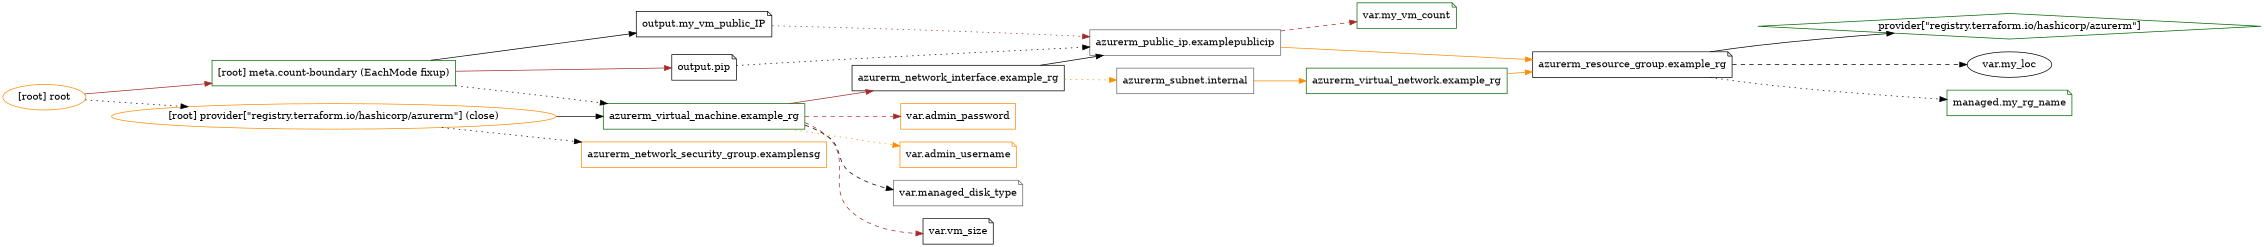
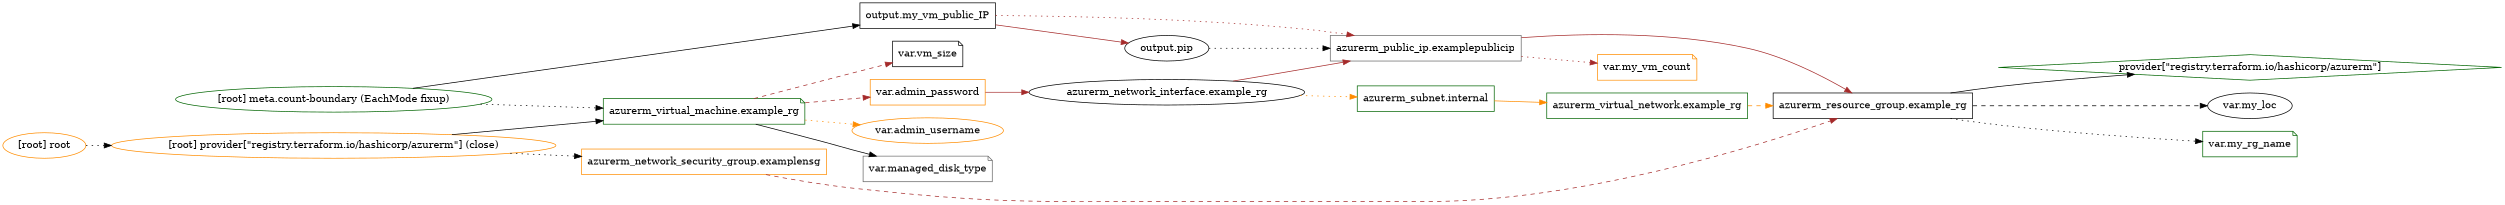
  digraph {
    compound=true
    newrank=true
    rankdir=LR
    node [color=black shape=box]
    edge [color=black style=solid]
-   n1 [label="azurerm_network_interface.example_rg"]
+   n1 [label="azurerm_network_interface.example_rg" shape=ellipse]
    n2 [color=gray40 label="azurerm_public_ip.examplepublicip"]
-   n3 [color=gray40 label="azurerm_subnet.internal"]
+   n3 [color=darkgreen label="azurerm_subnet.internal"]
    n4 [color=darkorange label="azurerm_network_security_group.examplensg"]
-   n5 [label="azurerm_resource_group.example_rg" shape=note]
-   n6 [color=darkgreen label="var.my_vm_count" shape=note]
+   n5 [label="azurerm_resource_group.example_rg"]
+   n6 [color=darkorange label="var.my_vm_count" shape=note]
    n7 [color=darkgreen label="provider[\"registry.terraform.io/hashicorp/azurerm\"]" shape=diamond]
    n8 [label="var.my_loc" shape=ellipse]
-   n9 [color=darkgreen label="managed.my_rg_name" shape=note]
+   n9 [color=darkgreen label="var.my_rg_name" shape=note]
    n10 [color=darkgreen label="azurerm_virtual_network.example_rg"]
-   n11 [color=darkgreen label="azurerm_virtual_machine.example_rg"]
+   n11 [color=darkgreen label="azurerm_virtual_machine.example_rg" shape=note]
    n12 [color=darkorange label="var.admin_password"]
-   n13 [color=darkorange label="var.admin_username" shape=note]
+   n13 [color=darkorange label="var.admin_username" shape=ellipse]
    n14 [color=gray40 label="var.managed_disk_type" shape=note]
    n15 [label="var.vm_size" shape=note]
-   n16 [label="output.my_vm_public_IP" shape=note]
-   n17 [label="output.pip" shape=note]
-   "[root] meta.count-boundary (EachMode fixup)" [color=darkgreen]
+   n16 [label="output.my_vm_public_IP"]
+   n17 [label="output.pip" shape=ellipse]
+   "[root] meta.count-boundary (EachMode fixup)" [color=darkgreen shape=""]
    "[root] provider[\"registry.terraform.io/hashicorp/azurerm\"] (close)" [color=darkorange shape=""]
    "[root] root" [color=darkorange shape=""]
    subgraph sub_1 {
      n1
      n2
      n3
      n4
      n5
      n6
      n7
      n8
      n9
      n10
      n11
      n12
      n13
      n14
      n15
      n16
      n17
      "[root] meta.count-boundary (EachMode fixup)"
      "[root] provider[\"registry.terraform.io/hashicorp/azurerm\"] (close)"
      "[root] root"
    }
-   n1 -> n2
+   n1 -> n2 [color=brown]
    n1 -> n3 [color=darkorange style=dotted]
-   n2 -> n5 [color=darkorange]
-   n2 -> n6 [color=brown style=dashed]
+   n2 -> n5 [color=brown]
+   n2 -> n6 [color=brown style=dotted]
    n3 -> n10 [color=darkorange]
+   n4 -> n5 [color=brown style=dashed]
    n5 -> n7
    n5 -> n8 [style=dashed]
    n5 -> n9 [style=dotted]
-   n10 -> n5 [color=darkorange]
-   n11 -> n1 [color=brown]
+   n10 -> n5 [color=darkorange style=dashed]
+   n12 -> n1 [color=brown]
    n11 -> n12 [color=brown style=dashed]
    n11 -> n13 [color=darkorange style=dotted]
-   n11 -> n14 [style=dashed]
+   n11 -> n14
    n11 -> n15 [color=brown style=dashed]
    n16 -> n2 [color=brown style=dotted]
    n17 -> n2 [style=dotted]
    "[root] meta.count-boundary (EachMode fixup)" -> n11 [style=dotted]
    "[root] meta.count-boundary (EachMode fixup)" -> n16
-   "[root] meta.count-boundary (EachMode fixup)" -> n17 [color=brown]
+   n16 -> n17 [color=brown]
    "[root] provider[\"registry.terraform.io/hashicorp/azurerm\"] (close)" -> n4 [style=dotted]
    "[root] provider[\"registry.terraform.io/hashicorp/azurerm\"] (close)" -> n11
-   "[root] root" -> "[root] meta.count-boundary (EachMode fixup)" [color=brown]
    "[root] root" -> "[root] provider[\"registry.terraform.io/hashicorp/azurerm\"] (close)" [style=dotted]
  }
